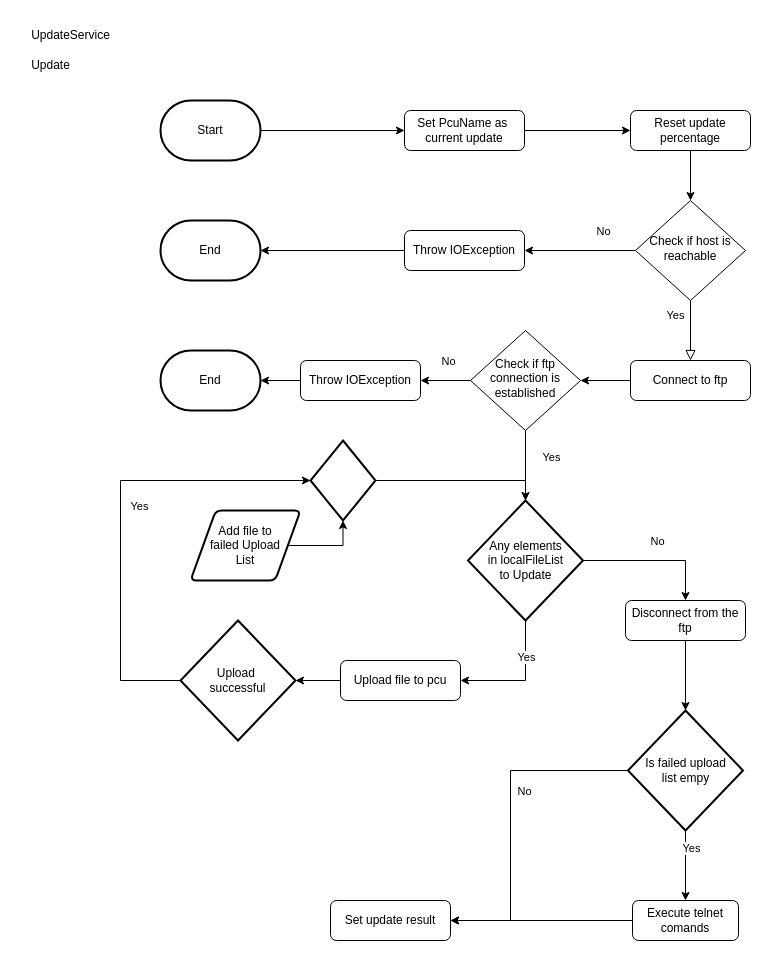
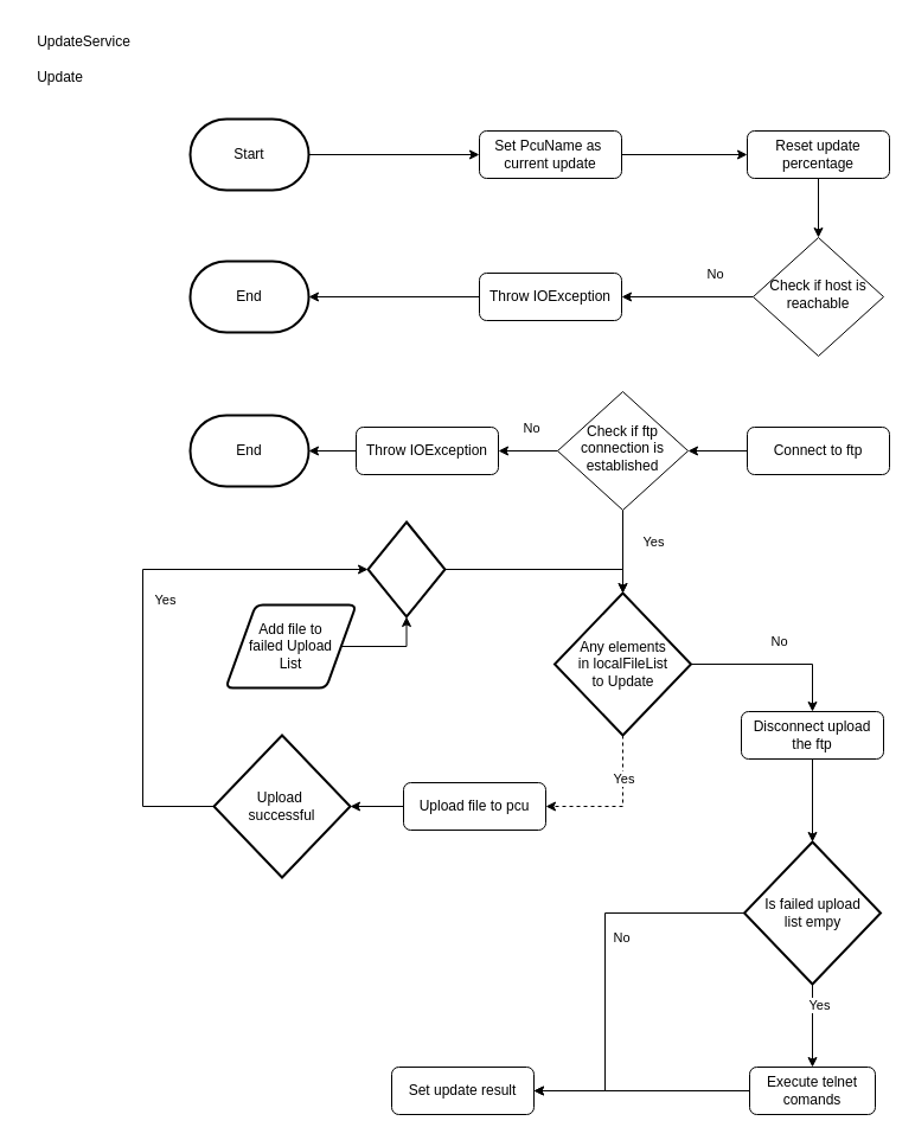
  <mxCell id="0" />
  <mxCell id="1" parent="0" />
  <mxCell id="2" value="&lt;div&gt;UpdateService&lt;/div&gt;" style="text;html=1;align=center;verticalAlign=middle;resizable=0;points=[];autosize=1;strokeColor=none;fillColor=none;" parent="1" vertex="1"><mxGeometry x="20" y="20" width="100" height="30" as="geometry" /></mxCell>
  <mxCell id="3" value="&lt;div&gt;Update&lt;/div&gt;" style="text;html=1;align=center;verticalAlign=middle;resizable=0;points=[];autosize=1;strokeColor=none;fillColor=none;" parent="1" vertex="1"><mxGeometry x="20" y="50" width="60" height="30" as="geometry" /></mxCell>
  <mxCell id="4" value="" style="edgeStyle=orthogonalEdgeStyle;rounded=0;orthogonalLoop=1;jettySize=auto;html=1;" parent="1" source="5" target="16" edge="1"><mxGeometry relative="1" as="geometry" /></mxCell>
  <mxCell id="5" value="Set PcuName as&amp;nbsp; current update" style="rounded=1;whiteSpace=wrap;html=1;fontSize=12;glass=0;strokeWidth=1;shadow=0;" parent="1" vertex="1"><mxGeometry x="404" y="110" width="120" height="40" as="geometry" /></mxCell>
  <mxCell id="6" style="edgeStyle=orthogonalEdgeStyle;rounded=0;orthogonalLoop=1;jettySize=auto;html=1;entryX=1;entryY=0.5;entryDx=0;entryDy=0;" parent="1" source="8" target="13" edge="1"><mxGeometry relative="1" as="geometry"><mxPoint x="570" y="250" as="targetPoint" /></mxGeometry></mxCell>
  <mxCell id="7" value="No" style="edgeLabel;html=1;align=center;verticalAlign=middle;resizable=0;points=[];" parent="6" vertex="1" connectable="0"><mxGeometry x="0.12" y="-5" relative="1" as="geometry"><mxPoint x="29" y="-15" as="offset" /></mxGeometry></mxCell>
  <mxCell id="8" value="Check if host is reachable" style="rhombus;whiteSpace=wrap;html=1;shadow=0;fontFamily=Helvetica;fontSize=12;align=center;strokeWidth=1;spacing=6;spacingTop=-4;" parent="1" vertex="1"><mxGeometry x="635" y="200" width="110" height="100" as="geometry" /></mxCell>
  <mxCell id="9" style="edgeStyle=orthogonalEdgeStyle;rounded=0;orthogonalLoop=1;jettySize=auto;html=1;entryX=0;entryY=0.5;entryDx=0;entryDy=0;exitX=1;exitY=0.5;exitDx=0;exitDy=0;exitPerimeter=0;" parent="1" source="14" target="5" edge="1"><mxGeometry relative="1" as="geometry"><mxPoint x="305" y="130" as="sourcePoint" /></mxGeometry></mxCell>
- <mxCell id="10" value="Yes" style="edgeStyle=orthogonalEdgeStyle;rounded=0;html=1;jettySize=auto;orthogonalLoop=1;fontSize=11;endArrow=block;endFill=0;endSize=8;strokeWidth=1;shadow=0;labelBackgroundColor=none;entryX=0.5;entryY=0;entryDx=0;entryDy=0;exitX=0.5;exitY=1;exitDx=0;exitDy=0;" parent="1" source="8" target="12" edge="1"><mxGeometry x="-0.5" y="-15" relative="1" as="geometry"><mxPoint as="offset" /><mxPoint x="255" y="440" as="sourcePoint" /><mxPoint x="255" y="510" as="targetPoint" /></mxGeometry></mxCell>
  <mxCell id="11" style="edgeStyle=orthogonalEdgeStyle;rounded=0;orthogonalLoop=1;jettySize=auto;html=1;entryX=1;entryY=0.5;entryDx=0;entryDy=0;" parent="1" source="12" target="23" edge="1"><mxGeometry relative="1" as="geometry" /></mxCell>
  <mxCell id="12" value="Connect to ftp" style="rounded=1;whiteSpace=wrap;html=1;fontSize=12;glass=0;strokeWidth=1;shadow=0;" parent="1" vertex="1"><mxGeometry x="630" y="360" width="120" height="40" as="geometry" /></mxCell>
  <mxCell id="13" value="Throw IOException" style="rounded=1;whiteSpace=wrap;html=1;fontSize=12;glass=0;strokeWidth=1;shadow=0;" parent="1" vertex="1"><mxGeometry x="404" y="230" width="120" height="40" as="geometry" /></mxCell>
  <mxCell id="14" value="Start" style="strokeWidth=2;html=1;shape=mxgraph.flowchart.terminator;whiteSpace=wrap;" parent="1" vertex="1"><mxGeometry x="160" y="100" width="100" height="60" as="geometry" /></mxCell>
  <mxCell id="15" style="edgeStyle=orthogonalEdgeStyle;rounded=0;orthogonalLoop=1;jettySize=auto;html=1;entryX=0.5;entryY=0;entryDx=0;entryDy=0;" parent="1" source="16" target="8" edge="1"><mxGeometry relative="1" as="geometry"><mxPoint x="690" y="190" as="targetPoint" /></mxGeometry></mxCell>
  <mxCell id="16" value="Reset update percentage" style="rounded=1;whiteSpace=wrap;html=1;fontSize=12;glass=0;strokeWidth=1;shadow=0;" parent="1" vertex="1"><mxGeometry x="630" y="110" width="120" height="40" as="geometry" /></mxCell>
  <mxCell id="17" value="End" style="strokeWidth=2;html=1;shape=mxgraph.flowchart.terminator;whiteSpace=wrap;" parent="1" vertex="1"><mxGeometry x="160" y="220" width="100" height="60" as="geometry" /></mxCell>
  <mxCell id="18" style="edgeStyle=orthogonalEdgeStyle;rounded=0;orthogonalLoop=1;jettySize=auto;html=1;entryX=1;entryY=0.5;entryDx=0;entryDy=0;entryPerimeter=0;" parent="1" source="13" target="17" edge="1"><mxGeometry relative="1" as="geometry" /></mxCell>
  <mxCell id="19" style="edgeStyle=orthogonalEdgeStyle;rounded=0;orthogonalLoop=1;jettySize=auto;html=1;exitX=0;exitY=0.5;exitDx=0;exitDy=0;entryX=1;entryY=0.5;entryDx=0;entryDy=0;" parent="1" source="23" target="24" edge="1"><mxGeometry relative="1" as="geometry"><mxPoint x="400" y="380" as="targetPoint" /></mxGeometry></mxCell>
  <mxCell id="20" value="No" style="edgeLabel;html=1;align=center;verticalAlign=middle;resizable=0;points=[];" parent="19" vertex="1" connectable="0"><mxGeometry x="-0.065" y="-1" relative="1" as="geometry"><mxPoint y="-19" as="offset" /></mxGeometry></mxCell>
  <mxCell id="21" style="edgeStyle=orthogonalEdgeStyle;rounded=0;orthogonalLoop=1;jettySize=auto;html=1;entryX=0.5;entryY=0;entryDx=0;entryDy=0;entryPerimeter=0;endArrow=open;" parent="1" source="23" target="31" edge="1"><mxGeometry relative="1" as="geometry"><mxPoint x="525" y="490" as="targetPoint" /></mxGeometry></mxCell>
  <mxCell id="22" value="&lt;div&gt;Yes&lt;/div&gt;" style="edgeLabel;html=1;align=center;verticalAlign=middle;resizable=0;points=[];" parent="21" vertex="1" connectable="0"><mxGeometry x="0.105" y="4" relative="1" as="geometry"><mxPoint x="21" y="-13" as="offset" /></mxGeometry></mxCell>
  <mxCell id="23" value="&lt;div&gt;Check if ftp connection is &lt;br&gt;&lt;/div&gt;&lt;div&gt;established&lt;br&gt;&lt;/div&gt;" style="rhombus;whiteSpace=wrap;html=1;shadow=0;fontFamily=Helvetica;fontSize=12;align=center;strokeWidth=1;spacing=6;spacingTop=-4;" parent="1" vertex="1"><mxGeometry x="470" y="330" width="110" height="100" as="geometry" /></mxCell>
  <mxCell id="24" value="Throw IOException" style="rounded=1;whiteSpace=wrap;html=1;fontSize=12;glass=0;strokeWidth=1;shadow=0;" parent="1" vertex="1"><mxGeometry x="300" y="360" width="120" height="40" as="geometry" /></mxCell>
  <mxCell id="25" value="End" style="strokeWidth=2;html=1;shape=mxgraph.flowchart.terminator;whiteSpace=wrap;" parent="1" vertex="1"><mxGeometry x="160" y="350" width="100" height="60" as="geometry" /></mxCell>
  <mxCell id="26" style="edgeStyle=orthogonalEdgeStyle;rounded=0;orthogonalLoop=1;jettySize=auto;html=1;entryX=1;entryY=0.5;entryDx=0;entryDy=0;entryPerimeter=0;" parent="1" source="24" target="25" edge="1"><mxGeometry relative="1" as="geometry" /></mxCell>
- <mxCell id="27" style="edgeStyle=orthogonalEdgeStyle;rounded=0;orthogonalLoop=1;jettySize=auto;html=1;entryX=1;entryY=0.5;entryDx=0;entryDy=0;exitX=0.5;exitY=1;exitDx=0;exitDy=0;exitPerimeter=0;" parent="1" source="31" target="32" edge="1"><mxGeometry relative="1" as="geometry" /></mxCell>
+ <mxCell id="27" style="edgeStyle=orthogonalEdgeStyle;rounded=0;orthogonalLoop=1;jettySize=auto;html=1;entryX=1;entryY=0.5;entryDx=0;entryDy=0;exitX=0.5;exitY=1;exitDx=0;exitDy=0;exitPerimeter=0;dashed=1;" parent="1" source="31" target="32" edge="1"><mxGeometry relative="1" as="geometry" /></mxCell>
  <mxCell id="28" value="&lt;div&gt;Yes&lt;/div&gt;" style="edgeLabel;html=1;align=center;verticalAlign=middle;resizable=0;points=[];" parent="27" vertex="1" connectable="0"><mxGeometry x="-0.126" y="-1" relative="1" as="geometry"><mxPoint x="1" y="-19" as="offset" /></mxGeometry></mxCell>
  <mxCell id="29" style="edgeStyle=orthogonalEdgeStyle;rounded=0;orthogonalLoop=1;jettySize=auto;html=1;entryX=0.5;entryY=0;entryDx=0;entryDy=0;" parent="1" source="31" edge="1" target="42"><mxGeometry relative="1" as="geometry"><mxPoint x="670" y="560" as="targetPoint" /></mxGeometry></mxCell>
  <mxCell id="30" value="&lt;div&gt;No&lt;/div&gt;" style="edgeLabel;html=1;align=center;verticalAlign=middle;resizable=0;points=[];" parent="29" vertex="1" connectable="0"><mxGeometry x="-0.08" relative="1" as="geometry"><mxPoint x="8" y="-20" as="offset" /></mxGeometry></mxCell>
  <mxCell id="31" value="&lt;div&gt;Any elements&lt;/div&gt;&lt;div&gt;in localFileList&lt;/div&gt;&lt;div&gt;to Update&lt;br&gt;&lt;/div&gt;" style="strokeWidth=2;html=1;shape=mxgraph.flowchart.decision;whiteSpace=wrap;" parent="1" vertex="1"><mxGeometry x="467.5" y="500" width="115" height="120" as="geometry" /></mxCell>
  <mxCell id="32" value="Upload file to pcu" style="rounded=1;whiteSpace=wrap;html=1;fontSize=12;glass=0;strokeWidth=1;shadow=0;" parent="1" vertex="1"><mxGeometry x="340" y="660" width="120" height="40" as="geometry" /></mxCell>
  <mxCell id="33" style="edgeStyle=orthogonalEdgeStyle;rounded=0;orthogonalLoop=1;jettySize=auto;html=1;entryX=0;entryY=0.5;entryDx=0;entryDy=0;entryPerimeter=0;" parent="1" source="35" target="38" edge="1"><mxGeometry relative="1" as="geometry"><mxPoint x="90" y="680" as="targetPoint" /><Array as="points"><mxPoint x="120" y="680" /><mxPoint x="120" y="480" /></Array></mxGeometry></mxCell>
  <mxCell id="34" value="&lt;div&gt;Yes&lt;/div&gt;" style="edgeLabel;html=1;align=center;verticalAlign=middle;resizable=0;points=[];" parent="33" vertex="1" connectable="0"><mxGeometry x="-0.028" y="-4" relative="1" as="geometry"><mxPoint x="14" y="-16" as="offset" /></mxGeometry></mxCell>
  <mxCell id="35" value="&lt;div&gt;Upload&amp;nbsp;&lt;/div&gt;&lt;div&gt;successful&lt;/div&gt;" style="strokeWidth=2;html=1;shape=mxgraph.flowchart.decision;whiteSpace=wrap;" parent="1" vertex="1"><mxGeometry x="180" y="620" width="115" height="120" as="geometry" /></mxCell>
  <mxCell id="36" style="edgeStyle=orthogonalEdgeStyle;rounded=0;orthogonalLoop=1;jettySize=auto;html=1;entryX=1;entryY=0.5;entryDx=0;entryDy=0;entryPerimeter=0;" parent="1" source="32" target="35" edge="1"><mxGeometry relative="1" as="geometry" /></mxCell>
  <mxCell id="37" style="edgeStyle=orthogonalEdgeStyle;rounded=0;orthogonalLoop=1;jettySize=auto;html=1;entryX=0.5;entryY=0;entryDx=0;entryDy=0;entryPerimeter=0;" parent="1" source="38" target="31" edge="1"><mxGeometry relative="1" as="geometry"><mxPoint x="480" y="480" as="targetPoint" /></mxGeometry></mxCell>
  <mxCell id="38" value="" style="strokeWidth=2;html=1;shape=mxgraph.flowchart.decision;whiteSpace=wrap;" parent="1" vertex="1"><mxGeometry x="310" y="440" width="65" height="80" as="geometry" /></mxCell>
  <mxCell id="39" value="&lt;div&gt;Add file to&lt;/div&gt;&lt;div&gt;failed Upload&lt;/div&gt;&lt;div&gt;List&lt;br&gt;&lt;/div&gt;" style="shape=parallelogram;html=1;strokeWidth=2;perimeter=parallelogramPerimeter;whiteSpace=wrap;rounded=1;arcSize=12;size=0.23;" parent="1" vertex="1"><mxGeometry x="190" y="510" width="110" height="70" as="geometry" /></mxCell>
  <mxCell id="40" style="edgeStyle=orthogonalEdgeStyle;rounded=0;orthogonalLoop=1;jettySize=auto;html=1;entryX=0.5;entryY=1;entryDx=0;entryDy=0;entryPerimeter=0;" parent="1" source="39" target="38" edge="1"><mxGeometry relative="1" as="geometry" /></mxCell>
  <mxCell id="41" value="" style="edgeStyle=orthogonalEdgeStyle;rounded=0;orthogonalLoop=1;jettySize=auto;html=1;" edge="1" parent="1" source="42" target="47"><mxGeometry relative="1" as="geometry" /></mxCell>
- <mxCell id="42" value="Disconnect from the ftp" style="rounded=1;whiteSpace=wrap;html=1;fontSize=12;glass=0;strokeWidth=1;shadow=0;" vertex="1" parent="1"><mxGeometry x="625" y="600" width="120" height="40" as="geometry" /></mxCell>
+ <mxCell id="42" value="Disconnect upload the ftp" style="rounded=1;whiteSpace=wrap;html=1;fontSize=12;glass=0;strokeWidth=1;shadow=0;" vertex="1" parent="1"><mxGeometry x="625" y="600" width="120" height="40" as="geometry" /></mxCell>
  <mxCell id="43" style="edgeStyle=orthogonalEdgeStyle;rounded=0;orthogonalLoop=1;jettySize=auto;html=1;entryX=0.5;entryY=0;entryDx=0;entryDy=0;" edge="1" parent="1" source="47" target="48"><mxGeometry relative="1" as="geometry" /></mxCell>
  <mxCell id="44" value="Yes" style="edgeLabel;html=1;align=center;verticalAlign=middle;resizable=0;points=[];" vertex="1" connectable="0" parent="43"><mxGeometry x="0.015" y="-1" relative="1" as="geometry"><mxPoint x="6" y="-19" as="offset" /></mxGeometry></mxCell>
  <mxCell id="45" style="edgeStyle=orthogonalEdgeStyle;rounded=0;orthogonalLoop=1;jettySize=auto;html=1;entryX=1;entryY=0.5;entryDx=0;entryDy=0;" edge="1" parent="1" source="47" target="50"><mxGeometry relative="1" as="geometry"><mxPoint x="350" y="770" as="targetPoint" /><Array as="points"><mxPoint x="510" y="770" /><mxPoint x="510" y="920" /></Array></mxGeometry></mxCell>
  <mxCell id="46" value="No" style="edgeLabel;html=1;align=center;verticalAlign=middle;resizable=0;points=[];" vertex="1" connectable="0" parent="45"><mxGeometry x="-0.017" y="3" relative="1" as="geometry"><mxPoint x="10" y="-23" as="offset" /></mxGeometry></mxCell>
  <mxCell id="47" value="Is failed upload&lt;br&gt;list empy" style="strokeWidth=2;html=1;shape=mxgraph.flowchart.decision;whiteSpace=wrap;" vertex="1" parent="1"><mxGeometry x="627.5" y="710" width="115" height="120" as="geometry" /></mxCell>
  <mxCell id="48" value="Execute telnet comands" style="rounded=1;whiteSpace=wrap;html=1;fontSize=12;glass=0;strokeWidth=1;shadow=0;" vertex="1" parent="1"><mxGeometry x="632" y="900" width="106" height="40" as="geometry" /></mxCell>
  <mxCell id="49" style="edgeStyle=orthogonalEdgeStyle;rounded=0;orthogonalLoop=1;jettySize=auto;html=1;entryX=1;entryY=0.5;entryDx=0;entryDy=0;" edge="1" parent="1" source="48" target="50"><mxGeometry relative="1" as="geometry"><mxPoint x="545" y="920" as="targetPoint" /></mxGeometry></mxCell>
  <mxCell id="50" value="Set update result" style="rounded=1;whiteSpace=wrap;html=1;fontSize=12;glass=0;strokeWidth=1;shadow=0;" vertex="1" parent="1"><mxGeometry x="330" y="900" width="120" height="40" as="geometry" /></mxCell>
